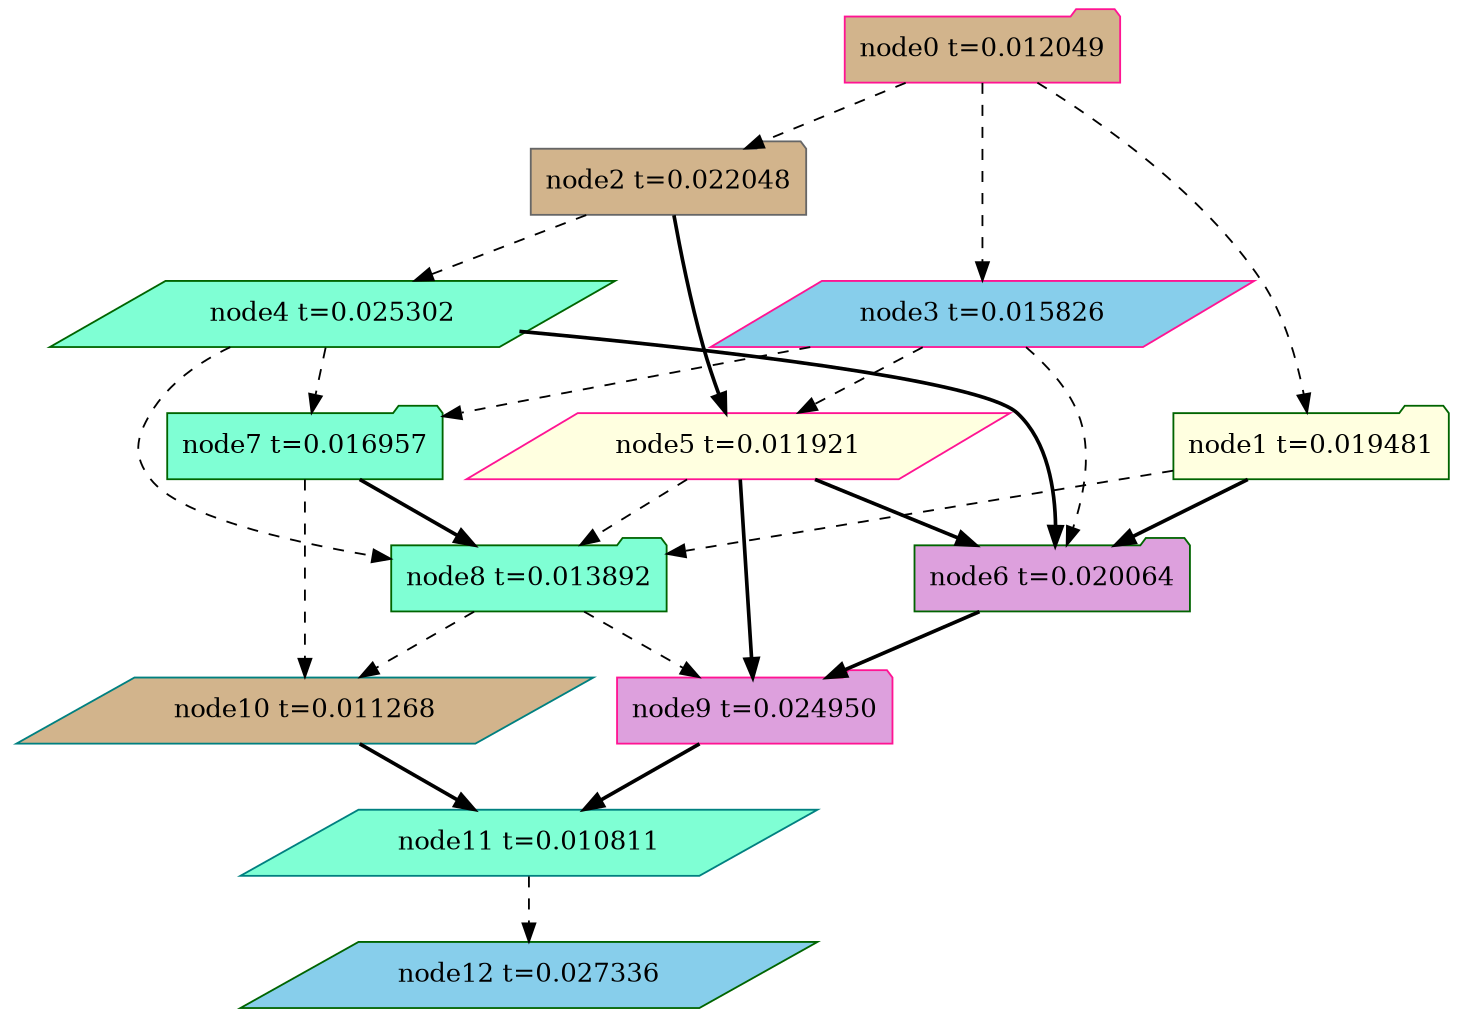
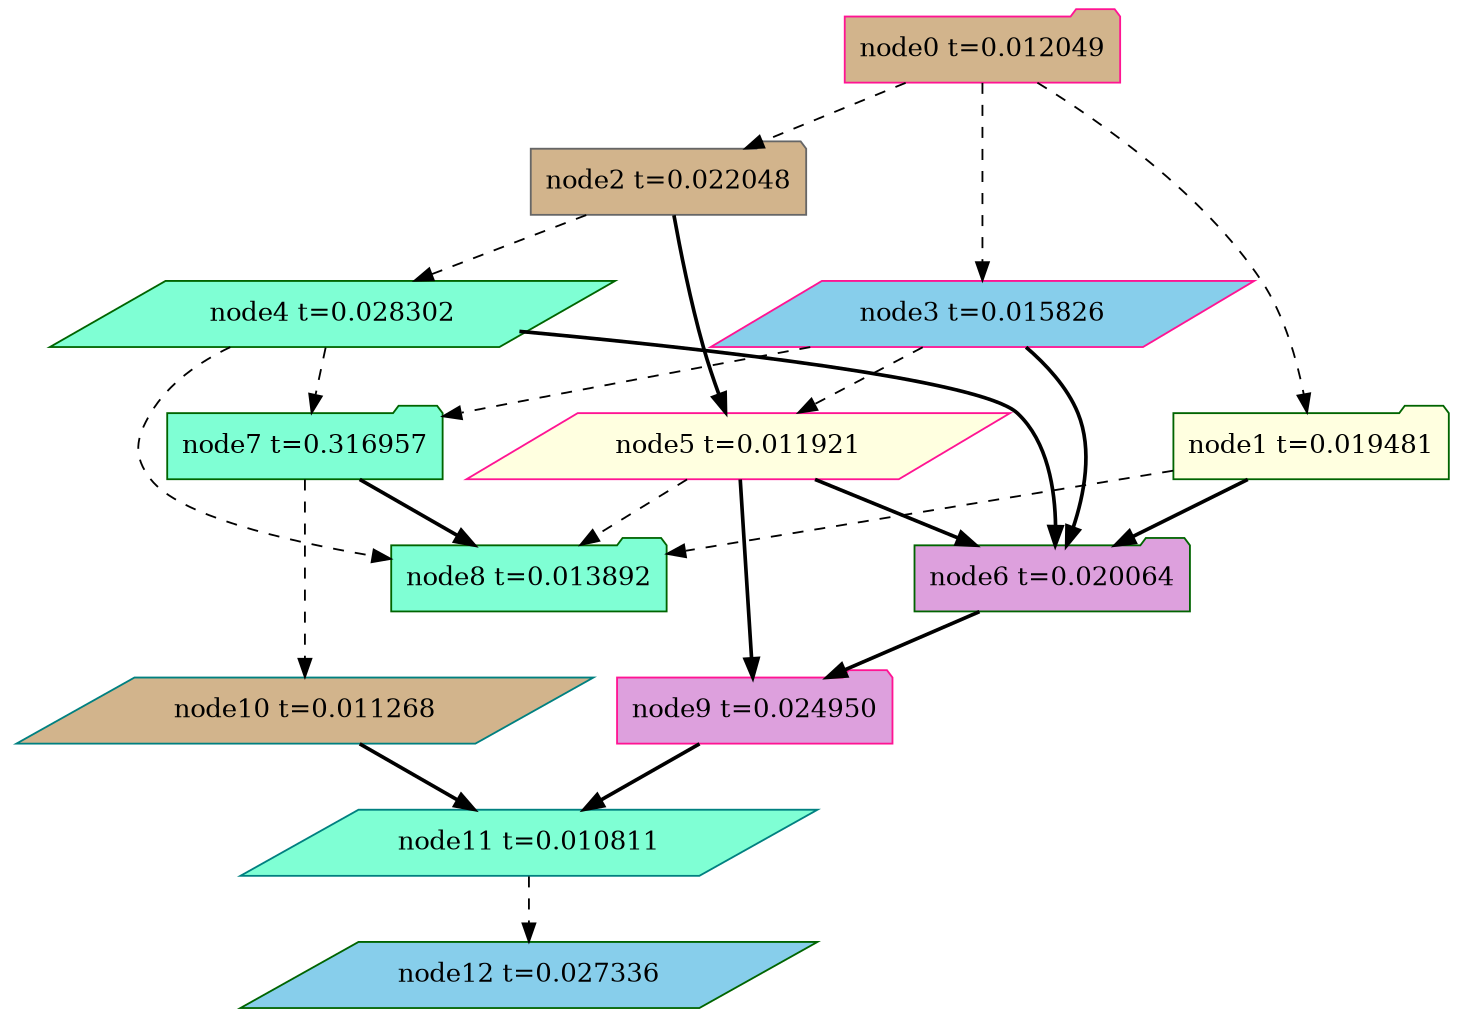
  digraph {
    node [color=darkgreen fillcolor=aquamarine shape=folder style=filled]
    edge [style=dashed]
    n1 [fillcolor=skyblue label="node12 t=0.027336" shape=parallelogram]
    n2 [color=teal label="node11 t=0.010811" shape=parallelogram]
    n3 [color=teal fillcolor=tan label="node10 t=0.011268" shape=parallelogram]
    n4 [color=deeppink fillcolor=plum label="node9 t=0.024950"]
    n5 [label="node8 t=0.013892"]
-   n6 [label="node7 t=0.016957"]
+   n6 [label="node7 t=0.316957"]
    n7 [fillcolor=plum label="node6 t=0.020064"]
    n8 [color=deeppink fillcolor=lightyellow label="node5 t=0.011921" shape=parallelogram]
-   n9 [label="node4 t=0.025302" shape=parallelogram]
+   n9 [label="node4 t=0.028302" shape=parallelogram]
    n10 [color=deeppink fillcolor=skyblue label="node3 t=0.015826" shape=parallelogram]
    n11 [color=gray40 fillcolor=tan label="node2 t=0.022048"]
    n12 [fillcolor=lightyellow label="node1 t=0.019481"]
    n13 [color=deeppink fillcolor=tan label="node0 t=0.012049"]
    n2 -> n1
    n3 -> n2 [style=bold]
    n4 -> n2 [style=bold]
-   n5 -> n3
-   n5 -> n4
    n6 -> n3
    n6 -> n5 [style=bold]
    n7 -> n4 [style=bold]
    n8 -> n4 [style=bold]
    n8 -> n5
    n8 -> n7 [style=bold]
    n9 -> n5
    n9 -> n6
    n9 -> n7 [style=bold]
    n10 -> n6
-   n10 -> n7
+   n10 -> n7 [style=bold]
    n10 -> n8
    n11 -> n8 [style=bold]
    n11 -> n9
    n12 -> n5
    n12 -> n7 [style=bold]
    n13 -> n10
    n13 -> n11
    n13 -> n12
  }
